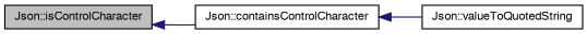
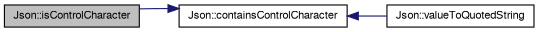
  digraph {
    rankdir=LR
    node [color=black fillcolor=white fontname=FreeSans fontsize=10 shape=record style=filled]
    edge [color=midnightblue dir=back fontname=FreeSans fontsize=10 labelfontname=FreeSans labelfontsize=10 style=solid]
    n1 [fillcolor=grey75 fontcolor=black height=0.2 label="Json::isControlCharacter" width=0.4]
    n2 [height=0.2 label="Json::containsControlCharacter" width=0.4]
    n3 [height=0.2 label="Json::valueToQuotedString" width=0.4]
-   n1 -> n2
+   n2 -> n1
    n2 -> n3
  }
